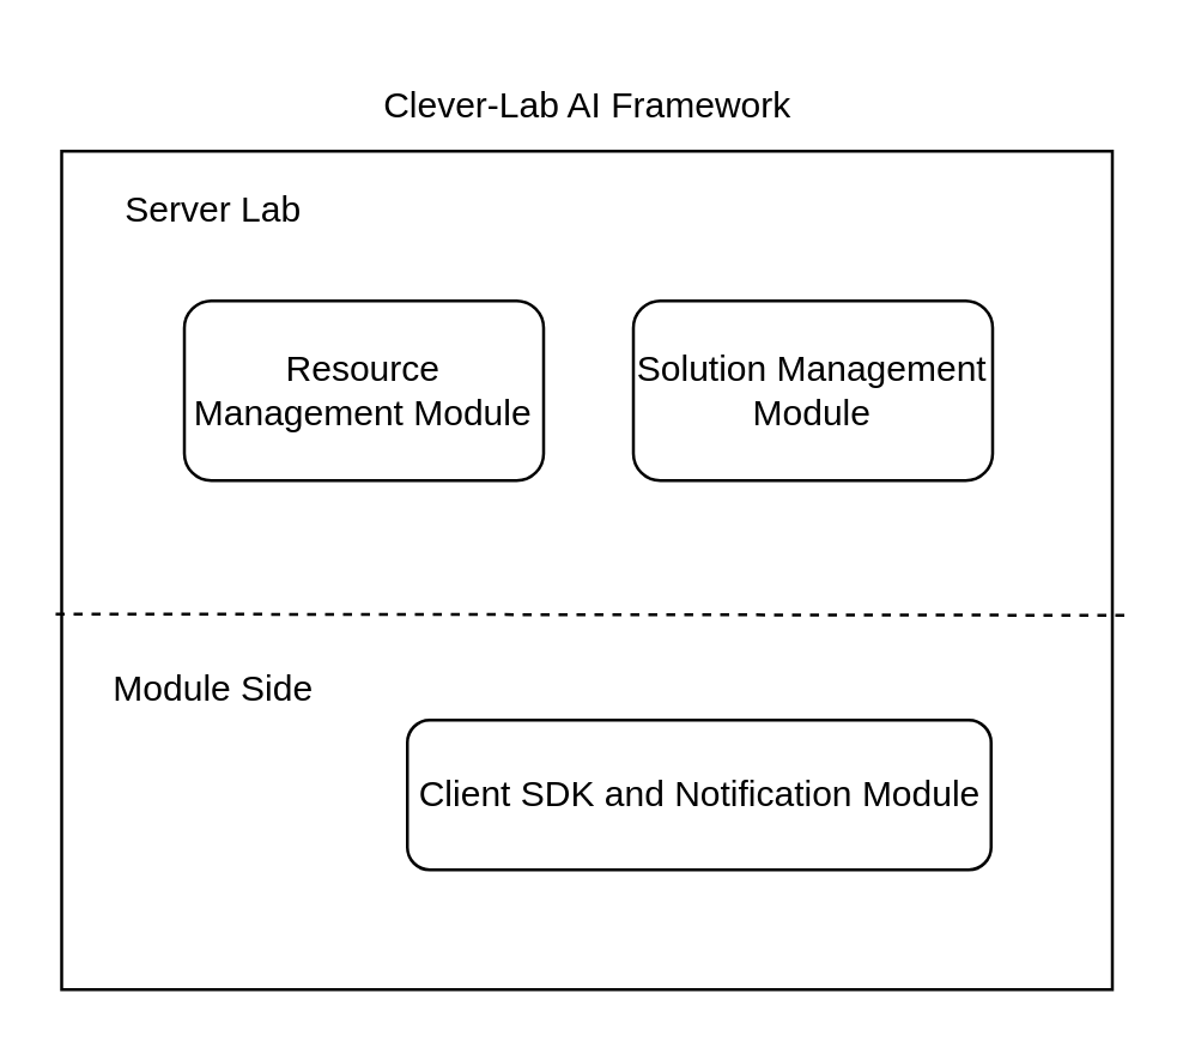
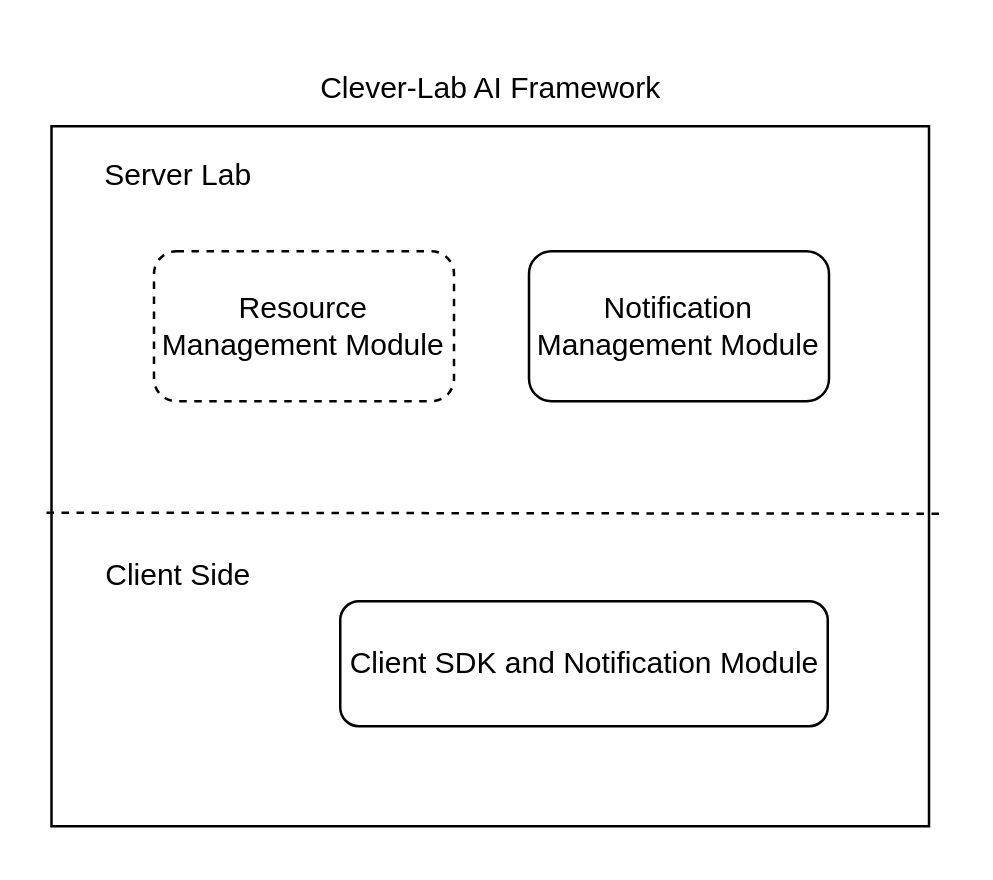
  <mxCell id="0" />
  <mxCell id="1" parent="0" />
  <mxCell id="2" value="" style="rounded=0;whiteSpace=wrap;html=1;" parent="1" vertex="1"><mxGeometry x="20" y="50" width="351" height="280" as="geometry" /></mxCell>
  <mxCell id="3" value="Clever-Lab AI Framework" style="text;html=1;strokeColor=none;fillColor=none;align=center;verticalAlign=middle;whiteSpace=wrap;rounded=0;" parent="1" vertex="1"><mxGeometry x="115.5" y="20" width="160" height="30" as="geometry" /></mxCell>
- <mxCell id="4" value="Resource Management Module" style="rounded=1;whiteSpace=wrap;html=1;" parent="1" vertex="1"><mxGeometry x="61" y="100" width="120" height="60" as="geometry" /></mxCell>
- <mxCell id="5" value="Solution Management Module" style="rounded=1;whiteSpace=wrap;html=1;" parent="1" vertex="1"><mxGeometry x="211" y="100" width="120" height="60" as="geometry" /></mxCell>
+ <mxCell id="4" value="Resource Management Module" style="rounded=1;whiteSpace=wrap;html=1;dashed=1;" parent="1" vertex="1"><mxGeometry x="61" y="100" width="120" height="60" as="geometry" /></mxCell>
+ <mxCell id="5" value="Notification Management Module" style="rounded=1;whiteSpace=wrap;html=1;" parent="1" vertex="1"><mxGeometry x="211" y="100" width="120" height="60" as="geometry" /></mxCell>
  <mxCell id="6" value="" style="endArrow=none;dashed=1;html=1;entryX=-0.013;entryY=0.552;entryDx=0;entryDy=0;entryPerimeter=0;" parent="1" target="2" edge="1"><mxGeometry width="50" height="50" relative="1" as="geometry"><mxPoint x="375" y="205" as="sourcePoint" /><mxPoint x="331" y="300" as="targetPoint" /></mxGeometry></mxCell>
  <mxCell id="7" value="Server Lab" style="text;html=1;strokeColor=none;fillColor=none;align=center;verticalAlign=middle;whiteSpace=wrap;rounded=0;" parent="1" vertex="1"><mxGeometry x="31" y="60" width="80" height="20" as="geometry" /></mxCell>
  <mxCell id="8" value="Client SDK and Notification Module" style="rounded=1;whiteSpace=wrap;html=1;" parent="1" vertex="1"><mxGeometry x="135.5" y="240" width="195" height="50" as="geometry" /></mxCell>
- <mxCell id="9" value="Module Side" style="text;html=1;strokeColor=none;fillColor=none;align=center;verticalAlign=middle;whiteSpace=wrap;rounded=0;" parent="1" vertex="1"><mxGeometry x="31" y="220" width="80" height="20" as="geometry" /></mxCell>
+ <mxCell id="9" value="Client Side" style="text;html=1;strokeColor=none;fillColor=none;align=center;verticalAlign=middle;whiteSpace=wrap;rounded=0;" parent="1" vertex="1"><mxGeometry x="31" y="220" width="80" height="20" as="geometry" /></mxCell>
